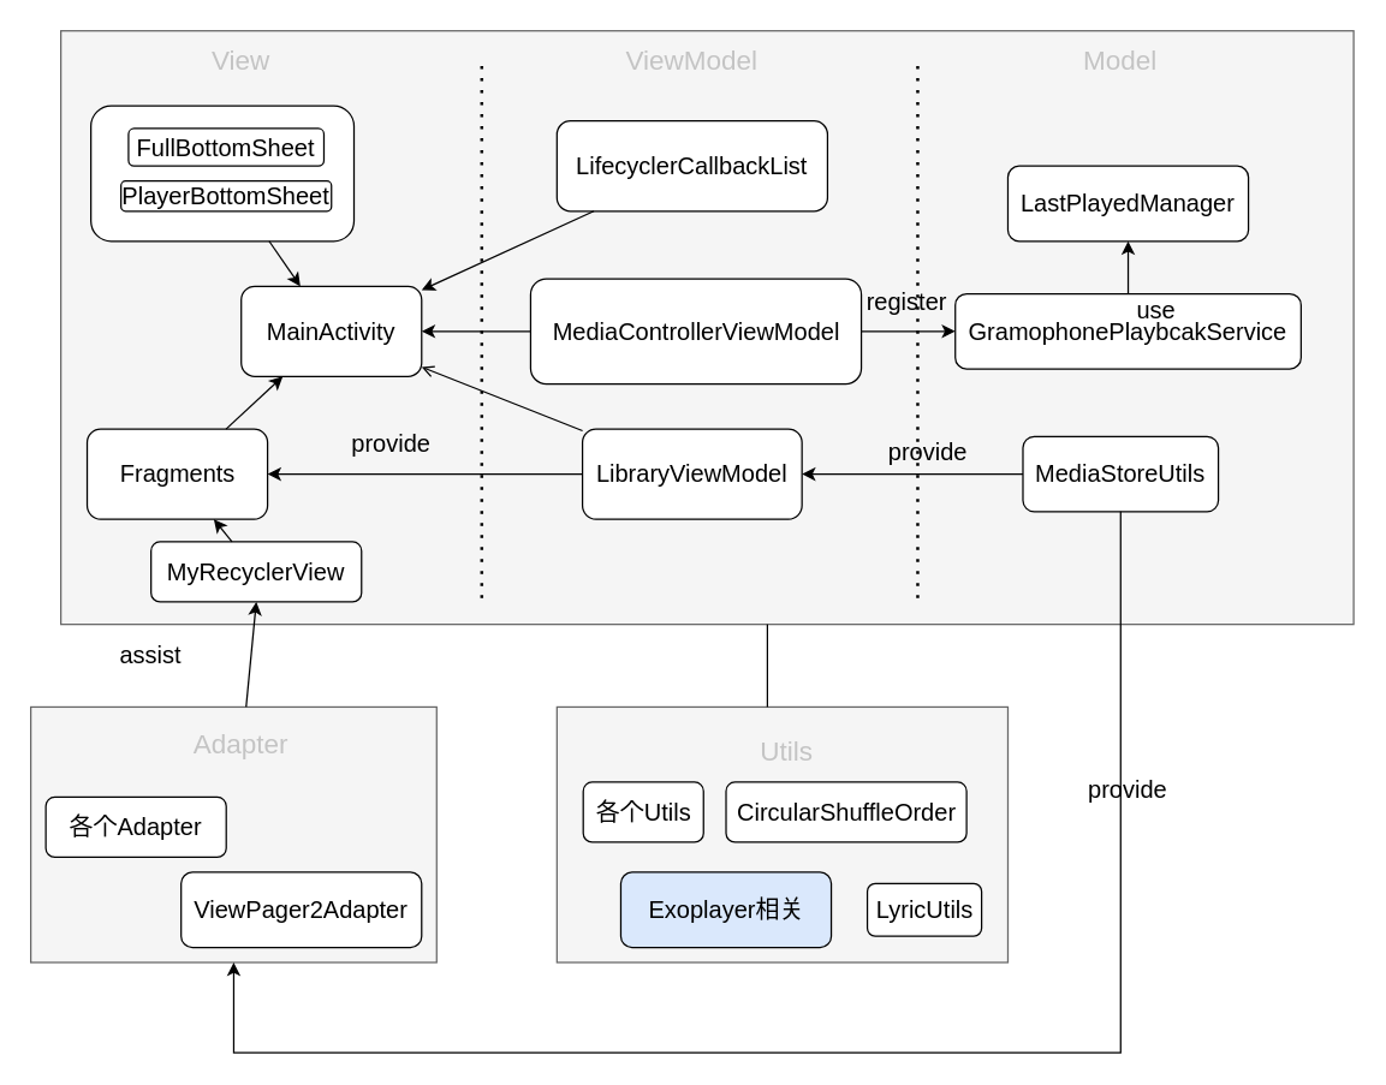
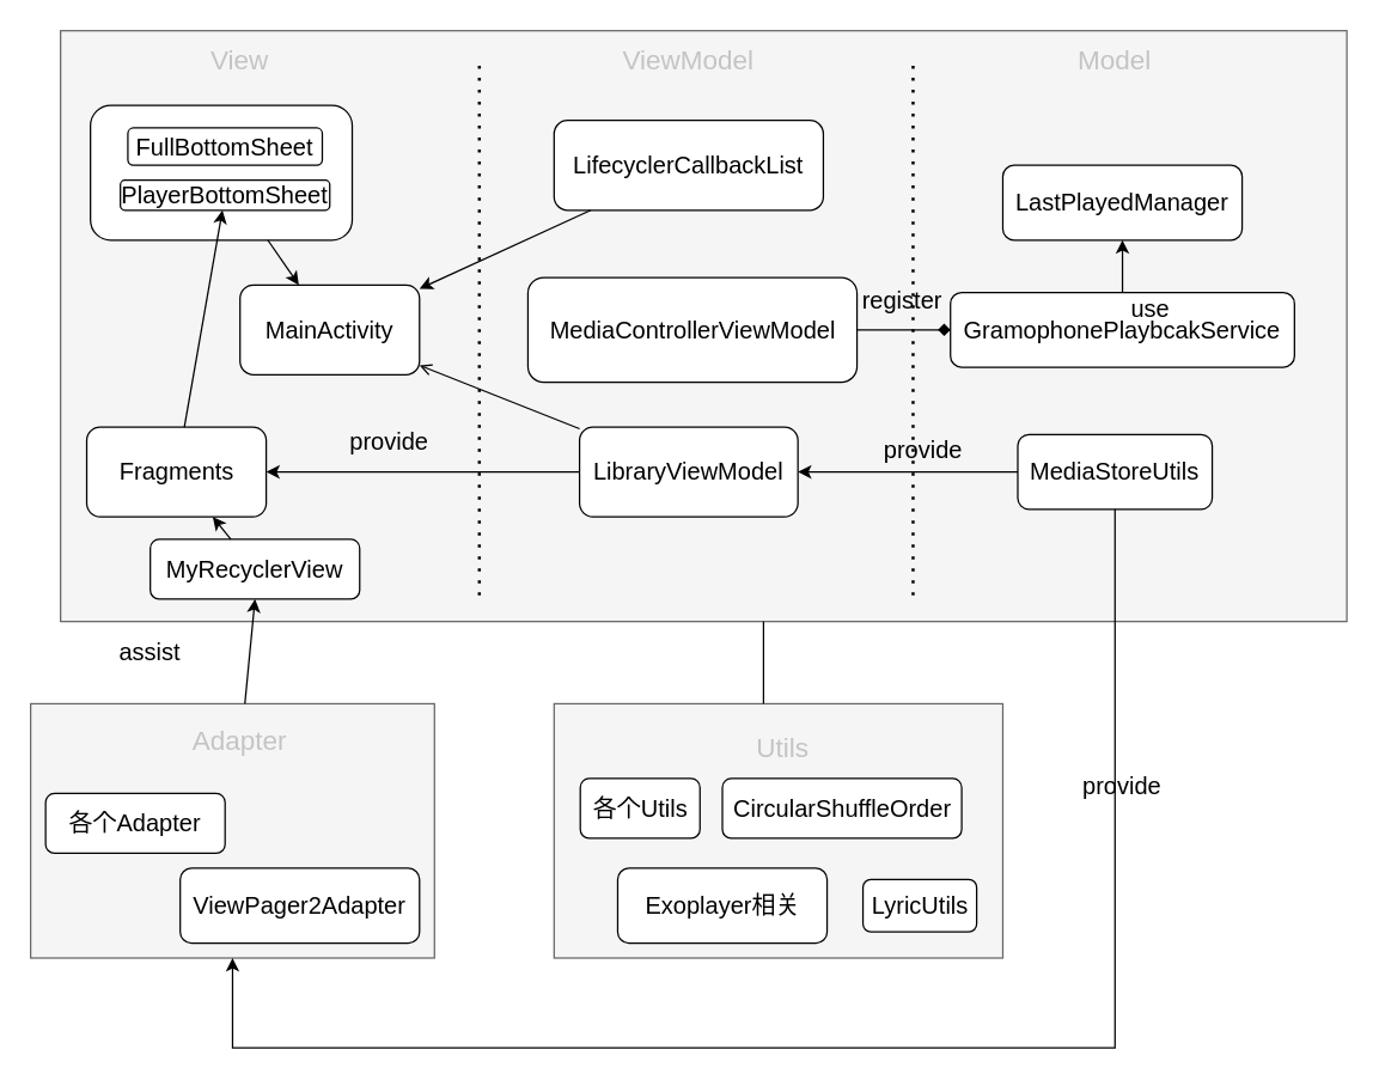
  <mxCell id="0" />
  <mxCell id="1" parent="0" />
  <mxCell id="2" value="" style="rounded=0;whiteSpace=wrap;html=1;fillColor=#f5f5f5;fontColor=#333333;strokeColor=#666666;" vertex="1" parent="1"><mxGeometry x="40" y="20" width="860" height="395" as="geometry" /></mxCell>
  <mxCell id="3" value="" style="endArrow=none;dashed=1;html=1;dashPattern=1 3;strokeWidth=2;rounded=0;" edge="1" parent="1"><mxGeometry width="50" height="50" relative="1" as="geometry"><mxPoint x="320" y="397.5" as="sourcePoint" /><mxPoint x="320" y="37.5" as="targetPoint" /></mxGeometry></mxCell>
  <mxCell id="4" value="" style="endArrow=none;dashed=1;html=1;dashPattern=1 3;strokeWidth=2;rounded=0;" edge="1" parent="1"><mxGeometry width="50" height="50" relative="1" as="geometry"><mxPoint x="610" y="397.5" as="sourcePoint" /><mxPoint x="610" y="37.5" as="targetPoint" /></mxGeometry></mxCell>
  <mxCell id="5" value="&lt;font color=&quot;#c4c4c4&quot; style=&quot;font-size: 18px;&quot;&gt;View&lt;/font&gt;" style="text;html=1;strokeColor=none;fillColor=none;align=center;verticalAlign=middle;whiteSpace=wrap;rounded=0;" vertex="1" parent="1"><mxGeometry x="120" y="20" width="80" height="40" as="geometry" /></mxCell>
  <mxCell id="6" value="&lt;font color=&quot;#c4c4c4&quot; style=&quot;font-size: 18px;&quot;&gt;ViewModel&lt;/font&gt;" style="text;html=1;strokeColor=none;fillColor=none;align=center;verticalAlign=middle;whiteSpace=wrap;rounded=0;" vertex="1" parent="1"><mxGeometry x="420" y="20" width="80" height="40" as="geometry" /></mxCell>
  <mxCell id="7" value="&lt;font color=&quot;#c4c4c4&quot; style=&quot;font-size: 18px;&quot;&gt;Model&lt;/font&gt;" style="text;html=1;strokeColor=none;fillColor=none;align=center;verticalAlign=middle;whiteSpace=wrap;rounded=0;" vertex="1" parent="1"><mxGeometry x="705" y="20" width="80" height="40" as="geometry" /></mxCell>
  <mxCell id="8" value="&lt;font style=&quot;font-size: 16px;&quot; color=&quot;#000000&quot;&gt;MediaStoreUtils&lt;/font&gt;" style="rounded=1;whiteSpace=wrap;html=1;fontSize=18;" vertex="1" parent="1"><mxGeometry x="680" y="290" width="130" height="50" as="geometry" /></mxCell>
  <mxCell id="9" value="LastPlayedManager" style="rounded=1;whiteSpace=wrap;html=1;fontSize=16;fontColor=#000000;" vertex="1" parent="1"><mxGeometry x="670" y="110" width="160" height="50" as="geometry" /></mxCell>
  <mxCell id="10" value="GramophonePlaybcakService" style="rounded=1;whiteSpace=wrap;html=1;fontSize=16;" vertex="1" parent="1"><mxGeometry x="635" y="195" width="230" height="50" as="geometry" /></mxCell>
  <mxCell id="11" value="MainActivity" style="rounded=1;whiteSpace=wrap;html=1;fontSize=16;" vertex="1" parent="1"><mxGeometry x="160" y="190" width="120" height="60" as="geometry" /></mxCell>
  <mxCell id="12" value="Fragments" style="rounded=1;whiteSpace=wrap;html=1;fontSize=16;fontColor=#000000;" vertex="1" parent="1"><mxGeometry x="57.5" y="285" width="120" height="60" as="geometry" /></mxCell>
  <mxCell id="13" value="" style="rounded=1;whiteSpace=wrap;html=1;fontSize=16;fontColor=#000000;" vertex="1" parent="1"><mxGeometry x="60" y="70" width="175" height="90" as="geometry" /></mxCell>
  <mxCell id="14" value="MyRecyclerView" style="rounded=1;whiteSpace=wrap;html=1;fontSize=16;fontColor=#000000;" vertex="1" parent="1"><mxGeometry x="100" y="360" width="140" height="40" as="geometry" /></mxCell>
  <mxCell id="15" value="PlayerBottomSheet" style="rounded=1;whiteSpace=wrap;html=1;fontSize=16;fontColor=#000000;" vertex="1" parent="1"><mxGeometry x="80" y="120" width="140" height="20" as="geometry" /></mxCell>
  <mxCell id="16" value="FullBottomSheet" style="rounded=1;whiteSpace=wrap;html=1;fontSize=16;" vertex="1" parent="1"><mxGeometry x="85" y="85" width="130" height="25" as="geometry" /></mxCell>
  <mxCell id="17" value="LibraryViewModel" style="rounded=1;whiteSpace=wrap;html=1;fontSize=16;fontColor=#000000;" vertex="1" parent="1"><mxGeometry x="387" y="285" width="146" height="60" as="geometry" /></mxCell>
  <mxCell id="18" value="MediaControllerViewModel" style="rounded=1;whiteSpace=wrap;html=1;fontSize=16;fontColor=#000000;" vertex="1" parent="1"><mxGeometry x="352.5" y="185" width="220" height="70" as="geometry" /></mxCell>
  <mxCell id="19" value="LifecyclerCallbackList" style="rounded=1;whiteSpace=wrap;html=1;fontSize=16;fontColor=#000000;" vertex="1" parent="1"><mxGeometry x="370" y="80" width="180" height="60" as="geometry" /></mxCell>
  <mxCell id="20" value="" style="rounded=0;whiteSpace=wrap;html=1;fontSize=16;fontColor=#333333;fillColor=#f5f5f5;strokeColor=#666666;" vertex="1" parent="1"><mxGeometry x="370" y="470" width="300" height="170" as="geometry" /></mxCell>
  <mxCell id="21" value="&lt;font color=&quot;#c4c4c4&quot; style=&quot;font-size: 18px;&quot;&gt;Utils&lt;/font&gt;" style="text;html=1;strokeColor=none;fillColor=none;align=center;verticalAlign=middle;whiteSpace=wrap;rounded=0;" vertex="1" parent="1"><mxGeometry x="482.5" y="480" width="80" height="40" as="geometry" /></mxCell>
  <mxCell id="22" value="各个Utils" style="rounded=1;whiteSpace=wrap;html=1;fontSize=16;fontColor=#000000;" vertex="1" parent="1"><mxGeometry x="387.5" y="520" width="80" height="40" as="geometry" /></mxCell>
  <mxCell id="23" value="CircularShuffleOrder" style="rounded=1;whiteSpace=wrap;html=1;fontSize=16;fontColor=#000000;" vertex="1" parent="1"><mxGeometry x="482.5" y="520" width="160" height="40" as="geometry" /></mxCell>
- <mxCell id="24" value="Exoplayer相关" style="rounded=1;whiteSpace=wrap;html=1;fontSize=16;fontColor=#000000;fillColor=#dae8fc;" vertex="1" parent="1"><mxGeometry x="412.5" y="580" width="140" height="50" as="geometry" /></mxCell>
+ <mxCell id="24" value="Exoplayer相关" style="rounded=1;whiteSpace=wrap;html=1;fontSize=16;fontColor=#000000;" vertex="1" parent="1"><mxGeometry x="412.5" y="580" width="140" height="50" as="geometry" /></mxCell>
  <mxCell id="25" value="LyricUtils" style="rounded=1;whiteSpace=wrap;html=1;fontSize=16;fontColor=#000000;" vertex="1" parent="1"><mxGeometry x="576.5" y="587.5" width="76" height="35" as="geometry" /></mxCell>
  <mxCell id="26" value="" style="endArrow=none;html=1;rounded=0;fontSize=16;fontColor=#000000;" edge="1" parent="1"><mxGeometry width="50" height="50" relative="1" as="geometry"><mxPoint x="510" y="470" as="sourcePoint" /><mxPoint x="510" y="415" as="targetPoint" /></mxGeometry></mxCell>
  <mxCell id="27" value="" style="rounded=0;whiteSpace=wrap;html=1;fontSize=16;fontColor=#333333;fillColor=#f5f5f5;strokeColor=#666666;" vertex="1" parent="1"><mxGeometry x="20" y="470" width="270" height="170" as="geometry" /></mxCell>
  <mxCell id="28" value="&lt;font color=&quot;#c4c4c4&quot; style=&quot;font-size: 18px;&quot;&gt;Adapter&lt;/font&gt;" style="text;html=1;strokeColor=none;fillColor=none;align=center;verticalAlign=middle;whiteSpace=wrap;rounded=0;" vertex="1" parent="1"><mxGeometry x="120" y="475" width="80" height="40" as="geometry" /></mxCell>
  <mxCell id="29" value="各个Adapter" style="rounded=1;whiteSpace=wrap;html=1;fontSize=16;fontColor=#000000;" vertex="1" parent="1"><mxGeometry x="30" y="530" width="120" height="40" as="geometry" /></mxCell>
  <mxCell id="30" value="ViewPager2Adapter" style="rounded=1;whiteSpace=wrap;html=1;fontSize=16;" vertex="1" parent="1"><mxGeometry x="120" y="580" width="160" height="50" as="geometry" /></mxCell>
  <mxCell id="31" value="" style="endArrow=classic;html=1;rounded=0;fontSize=16;fontColor=#000000;entryX=0.5;entryY=1;entryDx=0;entryDy=0;" edge="1" parent="1" source="27" target="14"><mxGeometry width="50" height="50" relative="1" as="geometry"><mxPoint x="410" y="340" as="sourcePoint" /><mxPoint x="460" y="290" as="targetPoint" /></mxGeometry></mxCell>
  <mxCell id="32" value="assist" style="text;html=1;strokeColor=none;fillColor=none;align=center;verticalAlign=middle;whiteSpace=wrap;rounded=0;fontSize=16;fontColor=#000000;" vertex="1" parent="1"><mxGeometry x="70" y="420" width="60" height="30" as="geometry" /></mxCell>
- <mxCell id="33" value="" style="endArrow=classic;html=1;rounded=0;fontSize=16;fontColor=#000000;" edge="1" parent="1" source="12" target="11"><mxGeometry width="50" height="50" relative="1" as="geometry"><mxPoint x="410" y="340" as="sourcePoint" /><mxPoint x="460" y="290" as="targetPoint" /></mxGeometry></mxCell>
+ <mxCell id="33" value="" style="endArrow=classic;html=1;rounded=0;fontSize=16;fontColor=#000000;" edge="1" parent="1" source="12" target="15"><mxGeometry width="50" height="50" relative="1" as="geometry"><mxPoint x="410" y="340" as="sourcePoint" /><mxPoint x="460" y="290" as="targetPoint" /></mxGeometry></mxCell>
  <mxCell id="34" value="" style="endArrow=classic;html=1;rounded=0;fontSize=16;fontColor=#000000;" edge="1" parent="1" source="14" target="12"><mxGeometry width="50" height="50" relative="1" as="geometry"><mxPoint x="410" y="340" as="sourcePoint" /><mxPoint x="460" y="290" as="targetPoint" /></mxGeometry></mxCell>
  <mxCell id="35" value="" style="endArrow=classic;html=1;rounded=0;fontSize=16;fontColor=#000000;" edge="1" parent="1" source="13" target="11"><mxGeometry width="50" height="50" relative="1" as="geometry"><mxPoint x="410" y="340" as="sourcePoint" /><mxPoint x="460" y="290" as="targetPoint" /></mxGeometry></mxCell>
- <mxCell id="36" value="" style="endArrow=classic;html=1;rounded=0;fontSize=16;fontColor=#000000;" edge="1" parent="1" source="18" target="11"><mxGeometry width="50" height="50" relative="1" as="geometry"><mxPoint x="340" y="220" as="sourcePoint" /><mxPoint x="460" y="190" as="targetPoint" /></mxGeometry></mxCell>
  <mxCell id="37" value="" style="endArrow=classic;html=1;rounded=0;fontSize=16;fontColor=#000000;" edge="1" parent="1" source="8" target="17"><mxGeometry width="50" height="50" relative="1" as="geometry"><mxPoint x="410" y="240" as="sourcePoint" /><mxPoint x="460" y="190" as="targetPoint" /></mxGeometry></mxCell>
  <mxCell id="38" value="" style="endArrow=classic;html=1;rounded=0;fontSize=16;fontColor=#000000;" edge="1" parent="1" source="8" target="27"><mxGeometry width="50" height="50" relative="1" as="geometry"><mxPoint x="410" y="440" as="sourcePoint" /><mxPoint x="460" y="390" as="targetPoint" /><Array as="points"><mxPoint x="745" y="700" /><mxPoint x="155" y="700" /></Array></mxGeometry></mxCell>
  <mxCell id="39" value="provide" style="text;html=1;strokeColor=none;fillColor=none;align=center;verticalAlign=middle;whiteSpace=wrap;rounded=0;fontSize=16;fontColor=#000000;" vertex="1" parent="1"><mxGeometry x="720" y="510" width="60" height="30" as="geometry" /></mxCell>
- <mxCell id="40" value="" style="endArrow=classic;html=1;rounded=0;fontSize=16;fontColor=#000000;" edge="1" parent="1" source="18" target="10"><mxGeometry width="50" height="50" relative="1" as="geometry"><mxPoint x="410" y="240" as="sourcePoint" /><mxPoint x="460" y="190" as="targetPoint" /></mxGeometry></mxCell>
+ <mxCell id="40" value="" style="endArrow=diamond;html=1;rounded=0;fontSize=16;fontColor=#000000;" edge="1" parent="1" source="18" target="10"><mxGeometry width="50" height="50" relative="1" as="geometry"><mxPoint x="410" y="240" as="sourcePoint" /><mxPoint x="460" y="190" as="targetPoint" /></mxGeometry></mxCell>
  <mxCell id="41" value="register" style="text;html=1;strokeColor=none;fillColor=none;align=center;verticalAlign=middle;whiteSpace=wrap;rounded=0;fontSize=16;fontColor=#000000;" vertex="1" parent="1"><mxGeometry x="572.5" y="185" width="60" height="30" as="geometry" /></mxCell>
  <mxCell id="42" value="" style="endArrow=classic;html=1;rounded=0;fontSize=16;fontColor=#000000;" edge="1" parent="1" source="10" target="9"><mxGeometry width="50" height="50" relative="1" as="geometry"><mxPoint x="410" y="330" as="sourcePoint" /><mxPoint x="460" y="280" as="targetPoint" /></mxGeometry></mxCell>
  <mxCell id="43" value="use" style="text;strokeColor=none;fillColor=none;align=left;verticalAlign=middle;spacingLeft=4;spacingRight=4;overflow=hidden;points=[[0,0.5],[1,0.5]];portConstraint=eastwest;rotatable=0;fontSize=16;fontColor=#000000;" vertex="1" parent="1"><mxGeometry x="750" y="190" width="50" height="30" as="geometry" /></mxCell>
  <mxCell id="44" value="" style="endArrow=open;html=1;rounded=0;fontSize=16;fontColor=#000000;" edge="1" parent="1" source="17" target="11"><mxGeometry width="50" height="50" relative="1" as="geometry"><mxPoint x="410" y="330" as="sourcePoint" /><mxPoint x="460" y="280" as="targetPoint" /></mxGeometry></mxCell>
  <mxCell id="45" value="" style="endArrow=classic;html=1;rounded=0;fontSize=16;fontColor=#000000;" edge="1" parent="1" source="17" target="12"><mxGeometry width="50" height="50" relative="1" as="geometry"><mxPoint x="410" y="430" as="sourcePoint" /><mxPoint x="460" y="380" as="targetPoint" /></mxGeometry></mxCell>
  <mxCell id="46" value="provide" style="text;html=1;strokeColor=none;fillColor=none;align=center;verticalAlign=middle;whiteSpace=wrap;rounded=0;fontSize=16;fontColor=#000000;" vertex="1" parent="1"><mxGeometry x="586.5" y="285" width="60" height="30" as="geometry" /></mxCell>
  <mxCell id="47" value="provide" style="text;html=1;strokeColor=none;fillColor=none;align=center;verticalAlign=middle;whiteSpace=wrap;rounded=0;fontSize=16;fontColor=#000000;" vertex="1" parent="1"><mxGeometry x="230" y="280" width="60" height="30" as="geometry" /></mxCell>
  <mxCell id="48" value="" style="endArrow=classic;html=1;rounded=0;fontSize=16;fontColor=#000000;" edge="1" parent="1" source="19" target="11"><mxGeometry width="50" height="50" relative="1" as="geometry"><mxPoint x="410" y="330" as="sourcePoint" /><mxPoint x="460" y="280" as="targetPoint" /></mxGeometry></mxCell>
